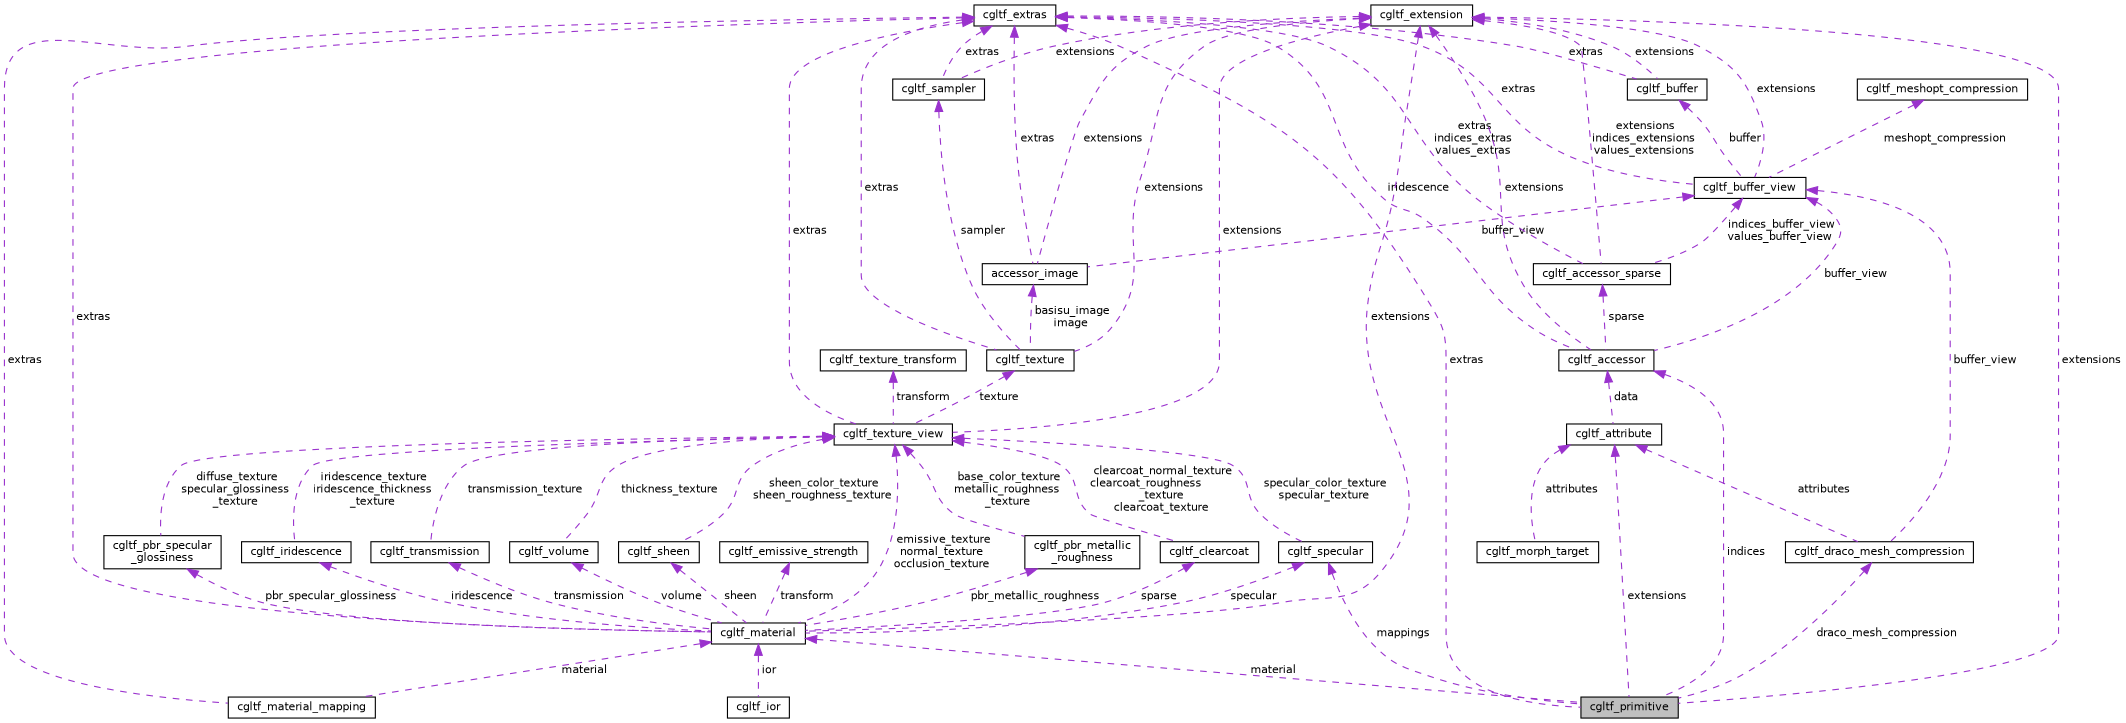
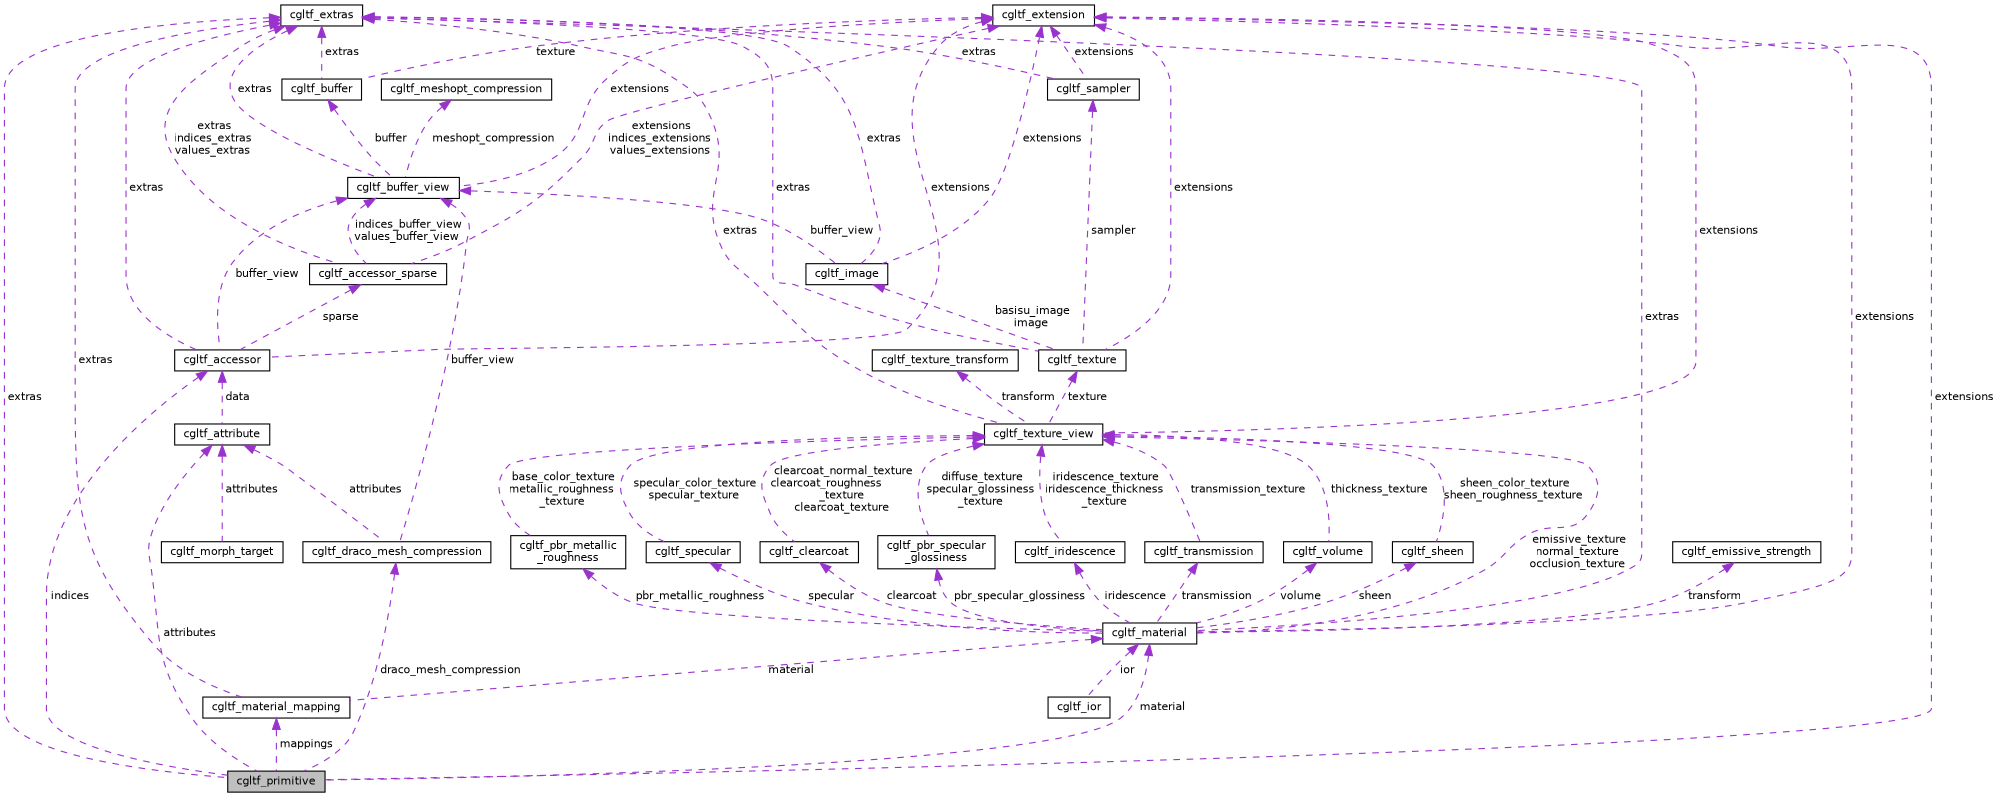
  digraph {
    rankdir=TB
    node [color=black fillcolor=white fontname=Helvetica fontsize=10 shape=record style=filled]
    edge [color=darkorchid3 dir=back fontname=Helvetica fontsize=10 labelfontname=Helvetica labelfontsize=10 style=dashed]
    n1 [fillcolor=grey75 fontcolor=black height=0.2 label=cgltf_primitive width=0.4]
    n2 [height=0.2 label=cgltf_attribute width=0.4]
    n3 [height=0.2 label=cgltf_morph_target width=0.4]
    n4 [height=0.2 label=cgltf_draco_mesh_compression width=0.4]
    n5 [height=0.2 label=cgltf_accessor width=0.4]
    n6 [height=0.2 label=cgltf_buffer_view width=0.4]
    n7 [height=0.2 label=cgltf_accessor_sparse width=0.4]
-   n8 [height=0.2 label=accessor_image width=0.4]
+   n8 [height=0.2 label=cgltf_image width=0.4]
    n9 [height=0.2 label=cgltf_texture width=0.4]
    n10 [height=0.2 label=cgltf_buffer width=0.4]
    n11 [height=0.2 label=cgltf_meshopt_compression width=0.4]
    n12 [height=0.2 label=cgltf_extras width=0.4]
    n13 [height=0.2 label=cgltf_material_mapping width=0.4]
    n14 [height=0.2 label=cgltf_material width=0.4]
    n15 [height=0.2 label=cgltf_texture_view width=0.4]
    n16 [height=0.2 label=cgltf_sampler width=0.4]
    n17 [height=0.2 label=cgltf_ior width=0.4]
    n18 [height=0.2 label="cgltf_pbr_metallic\l_roughness" width=0.4]
    n19 [height=0.2 label=cgltf_specular width=0.4]
    n20 [height=0.2 label=cgltf_clearcoat width=0.4]
    n21 [height=0.2 label="cgltf_pbr_specular\l_glossiness" width=0.4]
    n22 [height=0.2 label=cgltf_iridescence width=0.4]
    n23 [height=0.2 label=cgltf_transmission width=0.4]
    n24 [height=0.2 label=cgltf_volume width=0.4]
    n25 [height=0.2 label=cgltf_sheen width=0.4]
    n26 [height=0.2 label=cgltf_extension width=0.4]
    n27 [height=0.2 label=cgltf_texture_transform width=0.4]
    n28 [height=0.2 label=cgltf_emissive_strength width=0.4]
-   n2 -> n1 [label=" extensions"]
+   n2 -> n1 [label=" attributes"]
    n2 -> n3 [label=" attributes"]
    n2 -> n4 [label=" attributes"]
    n4 -> n1 [label=" draco_mesh_compression"]
    n5 -> n1 [label=" indices"]
    n5 -> n2 [label=" data"]
    n6 -> n4 [label=" buffer_view"]
    n6 -> n5 [label=" buffer_view"]
    n6 -> n7 [label=" indices_buffer_view\nvalues_buffer_view"]
    n6 -> n8 [label=" buffer_view"]
    n7 -> n5 [label=" sparse"]
    n8 -> n9 [label=" basisu_image\nimage"]
    n9 -> n15 [label=" texture"]
    n10 -> n6 [label=" buffer"]
    n11 -> n6 [label=" meshopt_compression"]
    n12 -> n1 [label=" extras"]
-   n12 -> n5 [label=" iridescence"]
+   n12 -> n5 [label=" extras"]
    n12 -> n6 [label=" extras"]
    n12 -> n7 [label=" extras\nindices_extras\nvalues_extras"]
    n12 -> n8 [label=" extras"]
    n12 -> n9 [label=" extras"]
    n12 -> n10 [label=" extras"]
    n12 -> n13 [label=" extras"]
    n12 -> n14 [label=" extras"]
    n12 -> n15 [label=" extras"]
    n12 -> n16 [label=" extras"]
-   n19 -> n1 [label=" mappings"]
+   n13 -> n1 [label=" mappings"]
    n14 -> n1 [label=" material"]
    n14 -> n13 [label=" material"]
    n14 -> n17 [label=" ior"]
    n15 -> n14 [label=" emissive_texture\nnormal_texture\nocclusion_texture"]
    n15 -> n18 [label=" base_color_texture\nmetallic_roughness\l_texture"]
    n15 -> n19 [label=" specular_color_texture\nspecular_texture"]
    n15 -> n20 [label=" clearcoat_normal_texture\nclearcoat_roughness\l_texture\nclearcoat_texture"]
    n15 -> n21 [label=" diffuse_texture\nspecular_glossiness\l_texture"]
    n15 -> n22 [label=" iridescence_texture\niridescence_thickness\l_texture"]
    n15 -> n23 [label=" transmission_texture"]
    n15 -> n24 [label=" thickness_texture"]
    n15 -> n25 [label=" sheen_color_texture\nsheen_roughness_texture"]
    n16 -> n9 [label=" sampler"]
    n18 -> n14 [label=" pbr_metallic_roughness"]
    n19 -> n14 [label=" specular"]
-   n20 -> n14 [label=" sparse"]
+   n20 -> n14 [label=" clearcoat"]
    n21 -> n14 [label=" pbr_specular_glossiness"]
    n22 -> n14 [label=" iridescence"]
    n23 -> n14 [label=" transmission"]
    n24 -> n14 [label=" volume"]
    n25 -> n14 [label=" sheen"]
    n26 -> n1 [label=" extensions"]
    n26 -> n5 [label=" extensions"]
    n26 -> n6 [label=" extensions"]
    n26 -> n7 [label=" extensions\nindices_extensions\nvalues_extensions"]
    n26 -> n8 [label=" extensions"]
    n26 -> n9 [label=" extensions"]
-   n26 -> n10 [label=" extensions"]
+   n26 -> n10 [label=" texture"]
    n26 -> n14 [label=" extensions"]
    n26 -> n15 [label=" extensions"]
    n26 -> n16 [label=" extensions"]
    n27 -> n15 [label=" transform"]
    n28 -> n14 [label=" transform"]
  }
